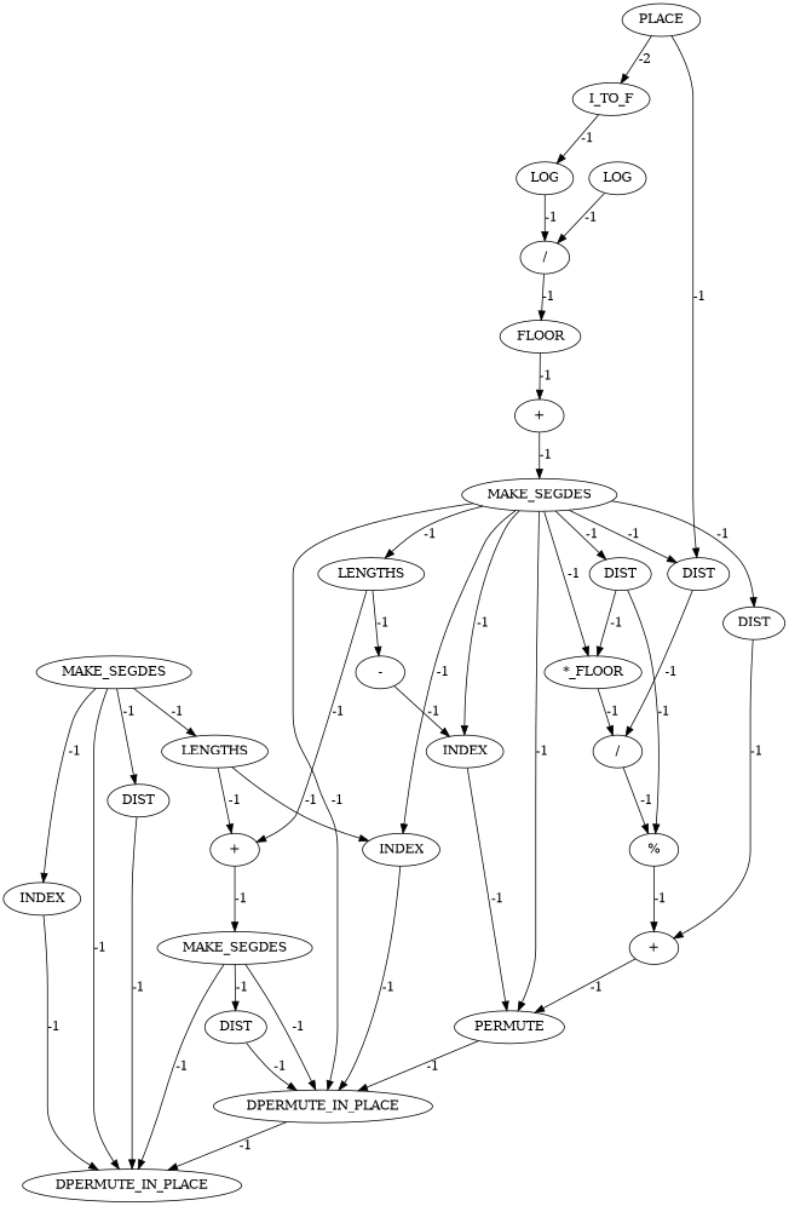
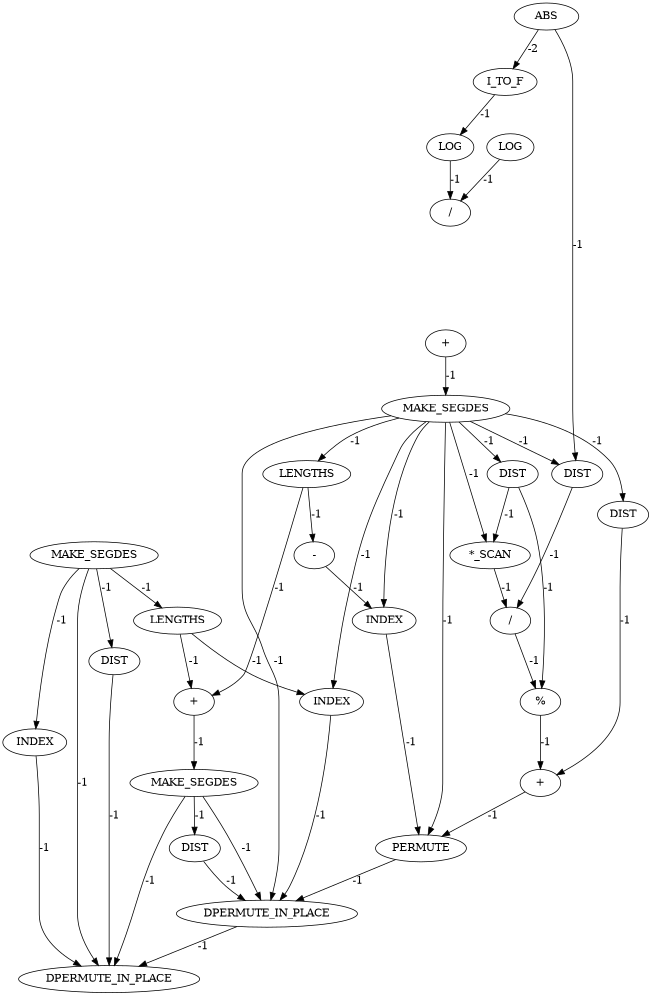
  digraph {
    node [cost=0]
    edge [cost=-1]
    n1 [label="+"]
    n2 [label=MAKE_SEGDES]
    n3 [label=DIST]
    n4 [label=DPERMUTE_IN_PLACE]
    n5 [label=DPERMUTE_IN_PLACE]
    n6 [label=DIST]
    n7 [label="%"]
-   n8 [label="*_FLOOR"]
+   n8 [label="*_SCAN"]
    n9 [label="+"]
    n10 [label="/"]
    n11 [label=I_TO_F]
    n12 [label=LOG]
    n13 [label="/"]
    n14 [label=DIST]
    n15 [label=PERMUTE]
    n16 [label="+"]
    n17 [label=MAKE_SEGDES]
    n18 [label=LENGTHS]
    n19 [label=DIST]
    n20 [label=INDEX]
    n21 [label=INDEX]
    n22 [label=DIST]
    n23 [label="-"]
-   n24 [label=FLOOR]
    n25 [label=LOG]
    n26 [label=INDEX]
-   n27 [label=PLACE]
+   n27 [label=ABS]
    n28 [label=LENGTHS]
    n29 [label=MAKE_SEGDES]
    n1 -> n2 [label=-1]
    n2 -> n3 [label=-1]
    n2 -> n4 [label=-1]
    n2 -> n5 [label=-1]
    n3 -> n4 [label=-1]
    n4 -> n5 [label=-1]
    n6 -> n7 [label=-1]
    n6 -> n8 [label=-1]
    n7 -> n9 [label=-1]
    n8 -> n10 [label=-1]
    n9 -> n15 [label=-1]
    n10 -> n7 [label=-1]
    n11 -> n12 [label=-1]
    n12 -> n13 [label=-1]
-   n13 -> n24 [label=-1]
    n14 -> n5 [label=-1]
    n15 -> n4 [label=-1]
    n16 -> n17 [label=-1]
    n17 -> n4 [label=-1]
    n17 -> n6 [label=-1]
    n17 -> n8 [label=-1]
    n17 -> n15 [label=-1]
    n17 -> n18 [label=-1]
    n17 -> n19 [label=-1]
    n17 -> n20 [label=-1]
    n17 -> n21 [label=-1]
    n17 -> n22 [label=-1]
    n18 -> n1 [label=-1]
    n18 -> n23 [label=-1]
    n19 -> n9 [label=-1]
    n20 -> n15 [label=-1]
    n21 -> n4 [label=-1]
    n22 -> n10 [label=-1]
    n23 -> n20 [label=-1]
-   n24 -> n16 [label=-1]
    n25 -> n13 [label=-1]
    n26 -> n5 [label=-1]
    n27 -> n11 [label=-2]
    n27 -> n22 [label=-1]
    n28 -> n1 [label=-1]
    n28 -> n21 [label=-1]
    n29 -> n5 [label=-1]
    n29 -> n14 [label=-1]
    n29 -> n26 [label=-1]
    n29 -> n28 [label=-1]
  }
